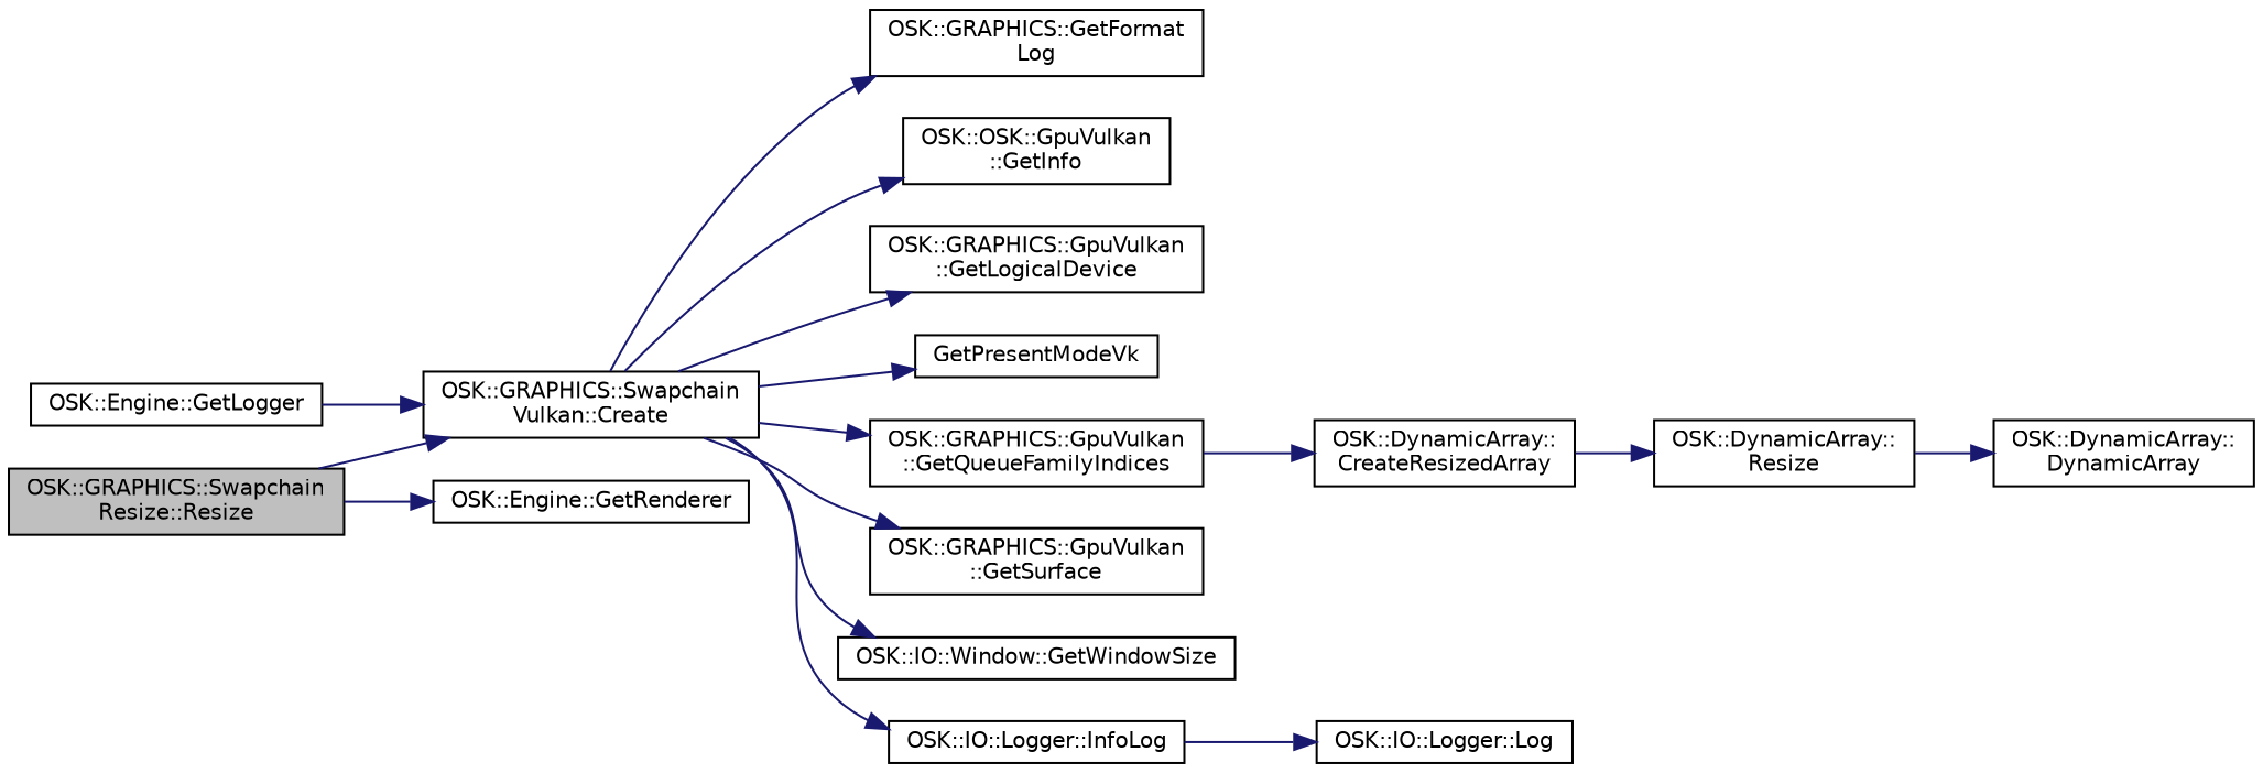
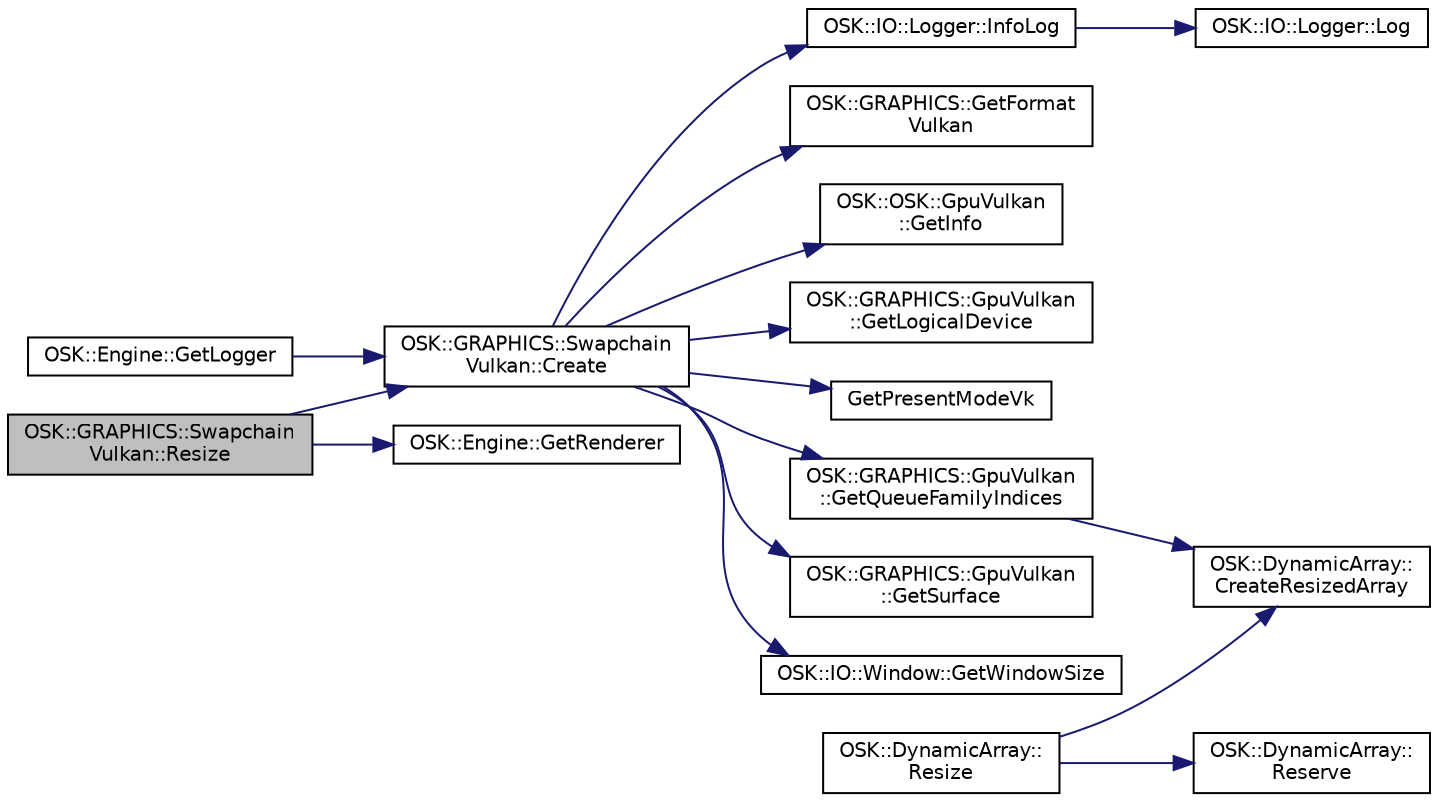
  digraph {
    rankdir=LR
    node [color=black fillcolor=white fontname=Helvetica fontsize=10 shape=record style=filled]
    edge [color=midnightblue fontname=Helvetica fontsize=10 labelfontname=Helvetica labelfontsize=10 style=solid]
-   n1 [fillcolor=grey75 fontcolor=black height=0.2 label="OSK::GRAPHICS::Swapchain\lResize::Resize" width=0.4]
+   n1 [fillcolor=grey75 fontcolor=black height=0.2 label="OSK::GRAPHICS::Swapchain\lVulkan::Resize" width=0.4]
    n2 [height=0.2 label="OSK::GRAPHICS::Swapchain\lVulkan::Create" width=0.4]
    n3 [height=0.2 label="OSK::Engine::GetRenderer" width=0.4]
-   n4 [height=0.2 label="OSK::GRAPHICS::GetFormat\lLog" width=0.4]
+   n4 [height=0.2 label="OSK::GRAPHICS::GetFormat\lVulkan" width=0.4]
    n5 [height=0.2 label="OSK::OSK::GpuVulkan\l::GetInfo" width=0.4]
    n6 [height=0.2 label="OSK::GRAPHICS::GpuVulkan\l::GetLogicalDevice" width=0.4]
    n7 [height=0.2 label=GetPresentModeVk width=0.4]
    n8 [height=0.2 label="OSK::GRAPHICS::GpuVulkan\l::GetQueueFamilyIndices" width=0.4]
    n9 [height=0.2 label="OSK::GRAPHICS::GpuVulkan\l::GetSurface" width=0.4]
    n10 [height=0.2 label="OSK::IO::Window::GetWindowSize" width=0.4]
    n11 [height=0.2 label="OSK::IO::Logger::InfoLog" width=0.4]
    n12 [height=0.2 label="OSK::Engine::GetLogger" width=0.4]
    n13 [height=0.2 label="OSK::DynamicArray::\lCreateResizedArray" width=0.4]
    n14 [height=0.2 label="OSK::IO::Logger::Log" width=0.4]
    n15 [height=0.2 label="OSK::DynamicArray::\lResize" width=0.4]
-   n16 [height=0.2 label="OSK::DynamicArray::\lDynamicArray" width=0.4]
+   n16 [height=0.2 label="OSK::DynamicArray::\lReserve" width=0.4]
    n1 -> n2
    n1 -> n3
    n2 -> n4
    n2 -> n5
    n2 -> n6
    n2 -> n7
    n2 -> n8
    n2 -> n9
    n2 -> n10
    n2 -> n11
    n8 -> n13
    n11 -> n14
    n12 -> n2
-   n13 -> n15
+   n15 -> n13
    n15 -> n16
  }
